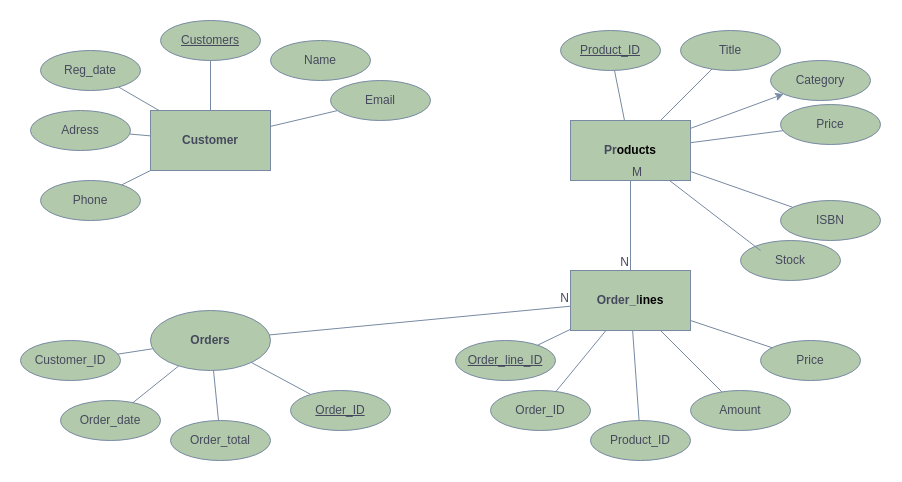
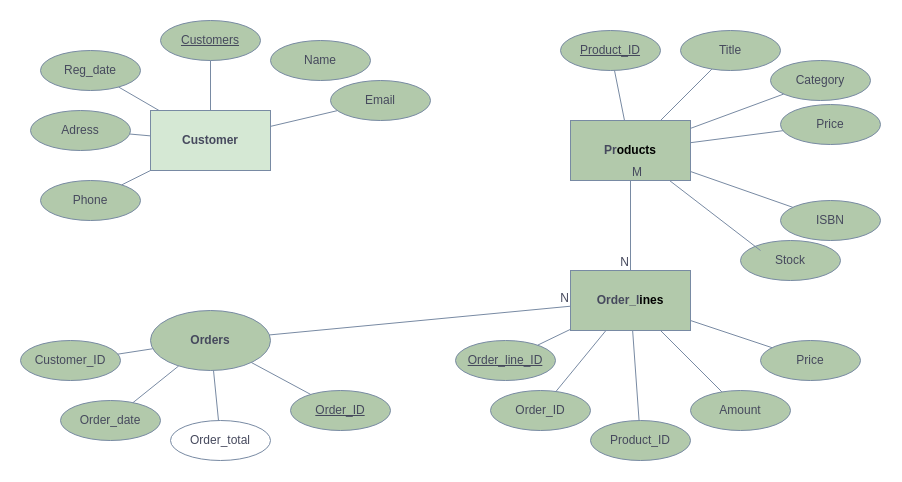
  <mxCell id="0" />
  <mxCell id="1" parent="0" />
- <mxCell id="2" value="&lt;b&gt;Customer&lt;/b&gt;" style="whiteSpace=wrap;html=1;align=center;labelBackgroundColor=none;fillColor=#B2C9AB;strokeColor=#788AA3;fontColor=#46495D;" vertex="1" parent="1"><mxGeometry x="150" y="110" width="120" height="60" as="geometry" /></mxCell>
+ <mxCell id="2" value="&lt;b&gt;Customer&lt;/b&gt;" style="whiteSpace=wrap;html=1;align=center;labelBackgroundColor=none;fillColor=#d5e8d4;strokeColor=#788AA3;fontColor=#46495D;" vertex="1" parent="1"><mxGeometry x="150" y="110" width="120" height="60" as="geometry" /></mxCell>
  <mxCell id="3" value="&lt;b&gt;Orders&lt;/b&gt;" style="ellipse;whiteSpace=wrap;html=1;labelBackgroundColor=none;fillColor=#B2C9AB;strokeColor=#788AA3;fontColor=#46495D;" vertex="1" parent="1"><mxGeometry x="150" y="310" width="120" height="60" as="geometry" /></mxCell>
  <mxCell id="4" value="&lt;b&gt;Order_l&lt;span style=&quot;background-color: transparent; color: light-dark(rgb(0, 0, 0), rgb(255, 255, 255));&quot;&gt;ines&lt;/span&gt;&lt;/b&gt;" style="whiteSpace=wrap;html=1;labelBackgroundColor=none;fillColor=#B2C9AB;strokeColor=#788AA3;fontColor=#46495D;" vertex="1" parent="1"><mxGeometry x="570" y="270" width="120" height="60" as="geometry" /></mxCell>
  <mxCell id="5" value="&lt;b&gt;Pr&lt;span style=&quot;background-color: transparent; color: light-dark(rgb(0, 0, 0), rgb(255, 255, 255));&quot;&gt;oducts&lt;/span&gt;&lt;/b&gt;" style="whiteSpace=wrap;html=1;labelBackgroundColor=none;fillColor=#B2C9AB;strokeColor=#788AA3;fontColor=#46495D;" vertex="1" parent="1"><mxGeometry x="570" y="120" width="120" height="60" as="geometry" /></mxCell>
  <mxCell id="6" value="Name" style="ellipse;whiteSpace=wrap;html=1;align=center;labelBackgroundColor=none;fillColor=#B2C9AB;strokeColor=#788AA3;fontColor=#46495D;" vertex="1" parent="1"><mxGeometry x="270" y="40" width="100" height="40" as="geometry" /></mxCell>
  <mxCell id="7" value="Customers" style="ellipse;whiteSpace=wrap;html=1;align=center;fontStyle=4;labelBackgroundColor=none;fillColor=#B2C9AB;strokeColor=#788AA3;fontColor=#46495D;" vertex="1" parent="1"><mxGeometry x="160" y="20" width="100" height="40" as="geometry" /></mxCell>
  <mxCell id="8" value="Reg_date" style="ellipse;whiteSpace=wrap;html=1;align=center;labelBackgroundColor=none;fillColor=#B2C9AB;strokeColor=#788AA3;fontColor=#46495D;" vertex="1" parent="1"><mxGeometry x="40" y="50" width="100" height="40" as="geometry" /></mxCell>
  <mxCell id="9" value="Adress" style="ellipse;whiteSpace=wrap;html=1;align=center;labelBackgroundColor=none;fillColor=#B2C9AB;strokeColor=#788AA3;fontColor=#46495D;" vertex="1" parent="1"><mxGeometry y="110" width="100" height="40" as="geometry" x="30" /></mxCell>
  <mxCell id="10" value="Phone" style="ellipse;whiteSpace=wrap;html=1;align=center;labelBackgroundColor=none;fillColor=#B2C9AB;strokeColor=#788AA3;fontColor=#46495D;" vertex="1" parent="1"><mxGeometry x="40" y="180" width="100" height="40" as="geometry" /></mxCell>
  <mxCell id="11" value="Email" style="ellipse;whiteSpace=wrap;html=1;align=center;labelBackgroundColor=none;fillColor=#B2C9AB;strokeColor=#788AA3;fontColor=#46495D;" vertex="1" parent="1"><mxGeometry x="330" y="80" width="100" height="40" as="geometry" /></mxCell>
  <mxCell id="12" value="Order_ID" style="ellipse;whiteSpace=wrap;html=1;align=center;fontStyle=4;labelBackgroundColor=none;fillColor=#B2C9AB;strokeColor=#788AA3;fontColor=#46495D;" vertex="1" parent="1"><mxGeometry x="290" y="390" width="100" height="40" as="geometry" /></mxCell>
  <mxCell id="13" value="Order_line_ID" style="ellipse;whiteSpace=wrap;html=1;align=center;fontStyle=4;labelBackgroundColor=none;fillColor=#B2C9AB;strokeColor=#788AA3;fontColor=#46495D;" vertex="1" parent="1"><mxGeometry x="455" y="340" width="100" height="40" as="geometry" /></mxCell>
  <mxCell id="14" value="Product_ID" style="ellipse;whiteSpace=wrap;html=1;align=center;fontStyle=4;labelBackgroundColor=none;fillColor=#B2C9AB;strokeColor=#788AA3;fontColor=#46495D;" vertex="1" parent="1"><mxGeometry x="560" width="100" height="40" as="geometry" y="30" /></mxCell>
  <mxCell id="15" value="Amount" style="ellipse;whiteSpace=wrap;html=1;align=center;labelBackgroundColor=none;fillColor=#B2C9AB;strokeColor=#788AA3;fontColor=#46495D;" vertex="1" parent="1"><mxGeometry x="690" y="390" width="100" height="40" as="geometry" /></mxCell>
  <mxCell id="16" value="Price" style="ellipse;whiteSpace=wrap;html=1;align=center;labelBackgroundColor=none;fillColor=#B2C9AB;strokeColor=#788AA3;fontColor=#46495D;" vertex="1" parent="1"><mxGeometry x="760" y="340" width="100" height="40" as="geometry" /></mxCell>
  <mxCell id="17" value="Stock" style="ellipse;whiteSpace=wrap;html=1;align=center;labelBackgroundColor=none;fillColor=#B2C9AB;strokeColor=#788AA3;fontColor=#46495D;" vertex="1" parent="1"><mxGeometry x="740" y="240" width="100" height="40" as="geometry" /></mxCell>
  <mxCell id="18" value="ISBN" style="ellipse;whiteSpace=wrap;html=1;align=center;labelBackgroundColor=none;fillColor=#B2C9AB;strokeColor=#788AA3;fontColor=#46495D;" vertex="1" parent="1"><mxGeometry x="780" y="200" width="100" height="40" as="geometry" /></mxCell>
  <mxCell id="19" value="Price" style="ellipse;whiteSpace=wrap;html=1;align=center;labelBackgroundColor=none;fillColor=#B2C9AB;strokeColor=#788AA3;fontColor=#46495D;" vertex="1" parent="1"><mxGeometry x="780" y="104" width="100" height="40" as="geometry" /></mxCell>
  <mxCell id="20" value="Category" style="ellipse;whiteSpace=wrap;html=1;align=center;labelBackgroundColor=none;fillColor=#B2C9AB;strokeColor=#788AA3;fontColor=#46495D;" vertex="1" parent="1"><mxGeometry x="770" y="60" width="100" height="40" as="geometry" /></mxCell>
  <mxCell id="21" value="Title" style="ellipse;whiteSpace=wrap;html=1;align=center;labelBackgroundColor=none;fillColor=#B2C9AB;strokeColor=#788AA3;fontColor=#46495D;" vertex="1" parent="1"><mxGeometry x="680" width="100" height="40" as="geometry" y="30" /></mxCell>
  <mxCell id="22" value="Product_ID" style="ellipse;whiteSpace=wrap;html=1;align=center;labelBackgroundColor=none;fillColor=#B2C9AB;strokeColor=#788AA3;fontColor=#46495D;" vertex="1" parent="1"><mxGeometry x="590" y="420" width="100" height="40" as="geometry" /></mxCell>
- <mxCell id="23" value="Order_total" style="ellipse;whiteSpace=wrap;html=1;align=center;labelBackgroundColor=none;fillColor=#B2C9AB;strokeColor=#788AA3;fontColor=#46495D;" vertex="1" parent="1"><mxGeometry x="170" y="420" width="100" height="40" as="geometry" /></mxCell>
+ <mxCell id="23" value="Order_total" style="ellipse;whiteSpace=wrap;html=1;align=center;labelBackgroundColor=none;fillColor=#ffffff;strokeColor=#788AA3;fontColor=#46495D;" vertex="1" parent="1"><mxGeometry x="170" y="420" width="100" height="40" as="geometry" /></mxCell>
  <mxCell id="24" value="Order_date" style="ellipse;whiteSpace=wrap;html=1;align=center;labelBackgroundColor=none;fillColor=#B2C9AB;strokeColor=#788AA3;fontColor=#46495D;" vertex="1" parent="1"><mxGeometry x="60" y="400" width="100" height="40" as="geometry" /></mxCell>
  <mxCell id="25" value="Customer_ID" style="ellipse;whiteSpace=wrap;html=1;align=center;labelBackgroundColor=none;fillColor=#B2C9AB;strokeColor=#788AA3;fontColor=#46495D;" vertex="1" parent="1"><mxGeometry x="20" y="340" width="100" height="40" as="geometry" /></mxCell>
  <mxCell id="26" value="" style="endArrow=none;html=1;rounded=0;labelBackgroundColor=none;strokeColor=#788AA3;fontColor=default;" edge="1" parent="1" source="5"><mxGeometry relative="1" as="geometry"><mxPoint x="610" y="230" as="sourcePoint" /><mxPoint x="760" y="250" as="targetPoint" /></mxGeometry></mxCell>
  <mxCell id="27" value="" style="endArrow=none;html=1;rounded=0;labelBackgroundColor=none;strokeColor=#788AA3;fontColor=default;" edge="1" parent="1" source="5" target="18"><mxGeometry relative="1" as="geometry"><mxPoint x="490" y="220" as="sourcePoint" /><mxPoint x="650" y="220" as="targetPoint" /></mxGeometry></mxCell>
  <mxCell id="28" value="" style="endArrow=none;html=1;rounded=0;labelBackgroundColor=none;strokeColor=#788AA3;fontColor=default;" edge="1" parent="1" source="5" target="19"><mxGeometry relative="1" as="geometry"><mxPoint x="490" y="220" as="sourcePoint" /><mxPoint x="650" y="220" as="targetPoint" /></mxGeometry></mxCell>
- <mxCell id="29" value="" style="endArrow=classic;html=1;rounded=0;labelBackgroundColor=none;strokeColor=#788AA3;fontColor=default;" edge="1" parent="1" source="5" target="20"><mxGeometry relative="1" as="geometry"><mxPoint x="680" y="130" as="sourcePoint" /><mxPoint x="650" y="220" as="targetPoint" /></mxGeometry></mxCell>
+ <mxCell id="29" value="" style="endArrow=none;html=1;rounded=0;labelBackgroundColor=none;strokeColor=#788AA3;fontColor=default;" edge="1" parent="1" source="5" target="20"><mxGeometry relative="1" as="geometry"><mxPoint x="680" y="130" as="sourcePoint" /><mxPoint x="650" y="220" as="targetPoint" /></mxGeometry></mxCell>
  <mxCell id="30" value="" style="endArrow=none;html=1;rounded=0;labelBackgroundColor=none;strokeColor=#788AA3;fontColor=default;" edge="1" parent="1" source="5" target="21"><mxGeometry relative="1" as="geometry"><mxPoint x="490" y="220" as="sourcePoint" /><mxPoint x="650" y="220" as="targetPoint" /></mxGeometry></mxCell>
  <mxCell id="31" value="" style="endArrow=none;html=1;rounded=0;labelBackgroundColor=none;strokeColor=#788AA3;fontColor=default;" edge="1" parent="1" source="5" target="14"><mxGeometry relative="1" as="geometry"><mxPoint x="490" y="220" as="sourcePoint" /><mxPoint x="650" y="220" as="targetPoint" /></mxGeometry></mxCell>
  <mxCell id="32" value="" style="endArrow=none;html=1;rounded=0;labelBackgroundColor=none;strokeColor=#788AA3;fontColor=default;" edge="1" parent="1" source="4" target="16"><mxGeometry relative="1" as="geometry"><mxPoint x="490" y="220" as="sourcePoint" /><mxPoint x="650" y="220" as="targetPoint" /></mxGeometry></mxCell>
  <mxCell id="33" value="" style="endArrow=none;html=1;rounded=0;labelBackgroundColor=none;strokeColor=#788AA3;fontColor=default;" edge="1" parent="1" source="4" target="15"><mxGeometry relative="1" as="geometry"><mxPoint x="490" y="220" as="sourcePoint" /><mxPoint x="650" y="220" as="targetPoint" /></mxGeometry></mxCell>
  <mxCell id="34" value="" style="endArrow=none;html=1;rounded=0;labelBackgroundColor=none;strokeColor=#788AA3;fontColor=default;" edge="1" parent="1" source="4" target="22"><mxGeometry relative="1" as="geometry"><mxPoint x="490" y="220" as="sourcePoint" /><mxPoint x="650" y="220" as="targetPoint" /></mxGeometry></mxCell>
  <mxCell id="35" value="" style="endArrow=none;html=1;rounded=0;labelBackgroundColor=none;strokeColor=#788AA3;fontColor=default;" edge="1" parent="1" source="13" target="4"><mxGeometry relative="1" as="geometry"><mxPoint x="490" y="220" as="sourcePoint" /><mxPoint x="650" y="220" as="targetPoint" /></mxGeometry></mxCell>
  <mxCell id="36" value="" style="endArrow=none;html=1;rounded=0;labelBackgroundColor=none;strokeColor=#788AA3;fontColor=default;" edge="1" parent="1" source="10" target="2"><mxGeometry relative="1" as="geometry"><mxPoint x="220" y="220" as="sourcePoint" /><mxPoint x="380" y="220" as="targetPoint" /></mxGeometry></mxCell>
  <mxCell id="37" value="" style="endArrow=none;html=1;rounded=0;labelBackgroundColor=none;strokeColor=#788AA3;fontColor=default;" edge="1" parent="1" source="9" target="2"><mxGeometry relative="1" as="geometry"><mxPoint x="220" y="220" as="sourcePoint" /><mxPoint x="380" y="220" as="targetPoint" /></mxGeometry></mxCell>
  <mxCell id="38" value="" style="endArrow=none;html=1;rounded=0;labelBackgroundColor=none;strokeColor=#788AA3;fontColor=default;" edge="1" parent="1" source="8" target="2"><mxGeometry relative="1" as="geometry"><mxPoint x="220" y="220" as="sourcePoint" /><mxPoint x="380" y="220" as="targetPoint" /></mxGeometry></mxCell>
  <mxCell id="39" value="" style="endArrow=none;html=1;rounded=0;labelBackgroundColor=none;strokeColor=#788AA3;fontColor=default;" edge="1" parent="1" source="2" target="11"><mxGeometry relative="1" as="geometry"><mxPoint x="220" y="220" as="sourcePoint" /><mxPoint x="380" y="220" as="targetPoint" /></mxGeometry></mxCell>
  <mxCell id="40" value="" style="endArrow=none;html=1;rounded=0;labelBackgroundColor=none;strokeColor=#788AA3;fontColor=default;" edge="1" parent="1" source="7" target="2"><mxGeometry relative="1" as="geometry"><mxPoint x="220" y="220" as="sourcePoint" /><mxPoint x="380" y="220" as="targetPoint" /></mxGeometry></mxCell>
  <mxCell id="41" value="" style="endArrow=none;html=1;rounded=0;labelBackgroundColor=none;strokeColor=#788AA3;fontColor=default;" edge="1" parent="1" source="25" target="3"><mxGeometry relative="1" as="geometry"><mxPoint x="220" y="220" as="sourcePoint" /><mxPoint x="380" y="220" as="targetPoint" /></mxGeometry></mxCell>
  <mxCell id="42" value="" style="endArrow=none;html=1;rounded=0;labelBackgroundColor=none;strokeColor=#788AA3;fontColor=default;" edge="1" parent="1" source="24" target="3"><mxGeometry relative="1" as="geometry"><mxPoint x="220" y="220" as="sourcePoint" /><mxPoint x="220" y="340" as="targetPoint" /></mxGeometry></mxCell>
  <mxCell id="43" value="" style="endArrow=none;html=1;rounded=0;labelBackgroundColor=none;strokeColor=#788AA3;fontColor=default;" edge="1" parent="1" source="3" target="23"><mxGeometry relative="1" as="geometry"><mxPoint x="220" y="220" as="sourcePoint" /><mxPoint x="380" y="220" as="targetPoint" /></mxGeometry></mxCell>
  <mxCell id="44" value="" style="endArrow=none;html=1;rounded=0;labelBackgroundColor=none;strokeColor=#788AA3;fontColor=default;" edge="1" parent="1" source="12" target="3"><mxGeometry relative="1" as="geometry"><mxPoint x="220" y="220" as="sourcePoint" /><mxPoint x="380" y="220" as="targetPoint" /></mxGeometry></mxCell>
  <mxCell id="45" value="" style="endArrow=none;html=1;rounded=0;labelBackgroundColor=none;strokeColor=#788AA3;fontColor=default;" edge="1" parent="1" source="3" target="4"><mxGeometry relative="1" as="geometry"><mxPoint x="220" y="220" as="sourcePoint" /><mxPoint x="380" y="220" as="targetPoint" /></mxGeometry></mxCell>
  <mxCell id="46" value="N" style="resizable=0;html=1;whiteSpace=wrap;align=right;verticalAlign=bottom;labelBackgroundColor=none;fillColor=#B2C9AB;strokeColor=#788AA3;fontColor=#46495D;" connectable="0" vertex="1" parent="45"><mxGeometry x="1" relative="1" as="geometry" /></mxCell>
  <mxCell id="47" value="Order_ID" style="ellipse;whiteSpace=wrap;html=1;align=center;labelBackgroundColor=none;fillColor=#B2C9AB;strokeColor=#788AA3;fontColor=#46495D;" vertex="1" parent="1"><mxGeometry x="490" y="390" width="100" height="40" as="geometry" /></mxCell>
  <mxCell id="48" value="" style="endArrow=none;html=1;rounded=0;labelBackgroundColor=none;strokeColor=#788AA3;fontColor=default;" edge="1" parent="1" source="47" target="4"><mxGeometry relative="1" as="geometry"><mxPoint x="340" y="220" as="sourcePoint" /><mxPoint x="500" y="220" as="targetPoint" /></mxGeometry></mxCell>
  <mxCell id="49" value="" style="endArrow=none;html=1;rounded=0;strokeColor=#788AA3;fontColor=#46495D;fillColor=#B2C9AB;" edge="1" parent="1" source="5" target="4"><mxGeometry relative="1" as="geometry"><mxPoint x="340" y="220" as="sourcePoint" /><mxPoint x="500" y="220" as="targetPoint" /></mxGeometry></mxCell>
  <mxCell id="50" value="M" style="resizable=0;html=1;whiteSpace=wrap;align=left;verticalAlign=bottom;strokeColor=#788AA3;fontColor=#46495D;fillColor=#B2C9AB;" connectable="0" vertex="1" parent="49"><mxGeometry x="-1" relative="1" as="geometry" /></mxCell>
  <mxCell id="51" value="N" style="resizable=0;html=1;whiteSpace=wrap;align=right;verticalAlign=bottom;strokeColor=#788AA3;fontColor=#46495D;fillColor=#B2C9AB;" connectable="0" vertex="1" parent="49"><mxGeometry x="1" relative="1" as="geometry" /></mxCell>
